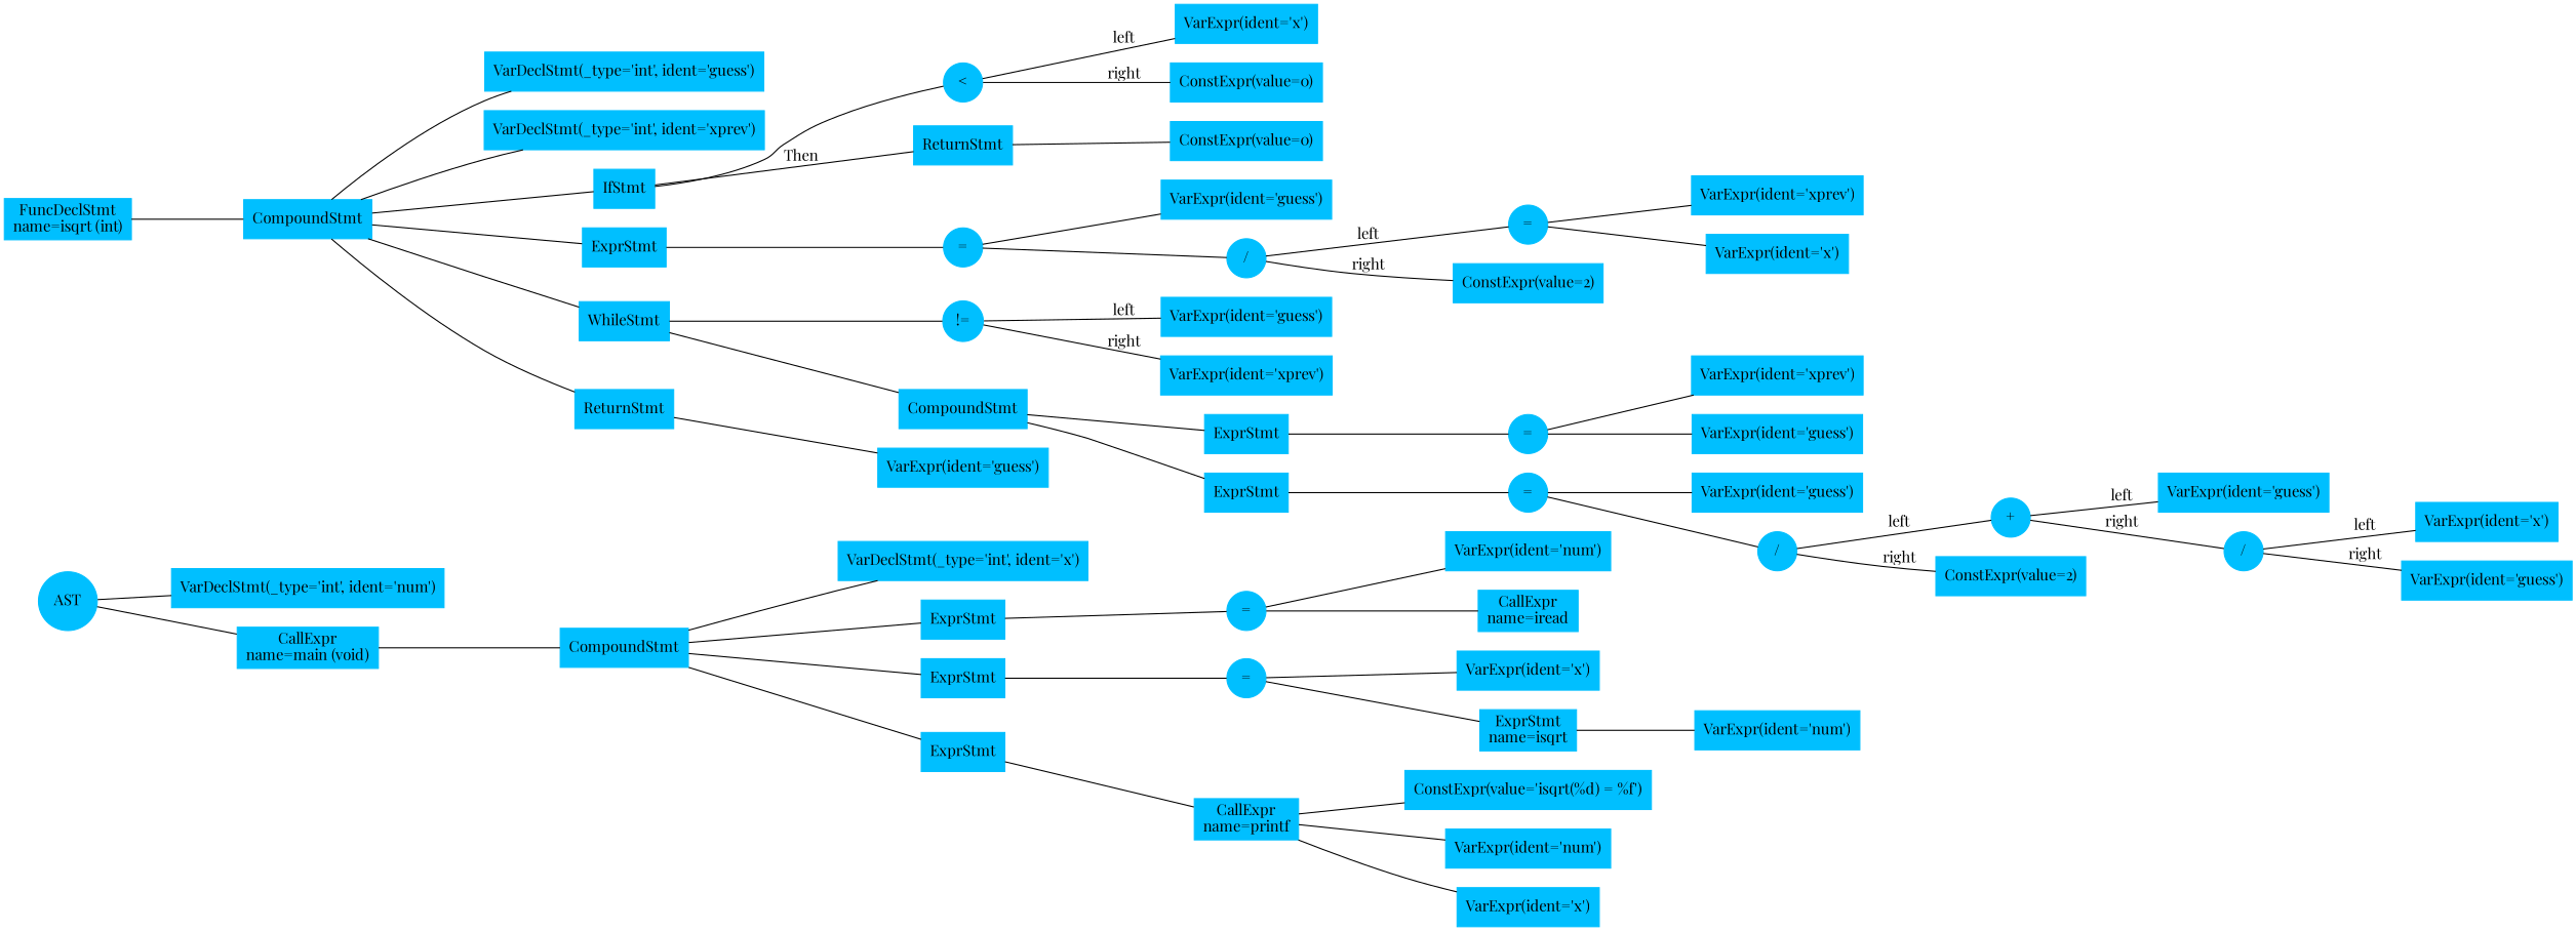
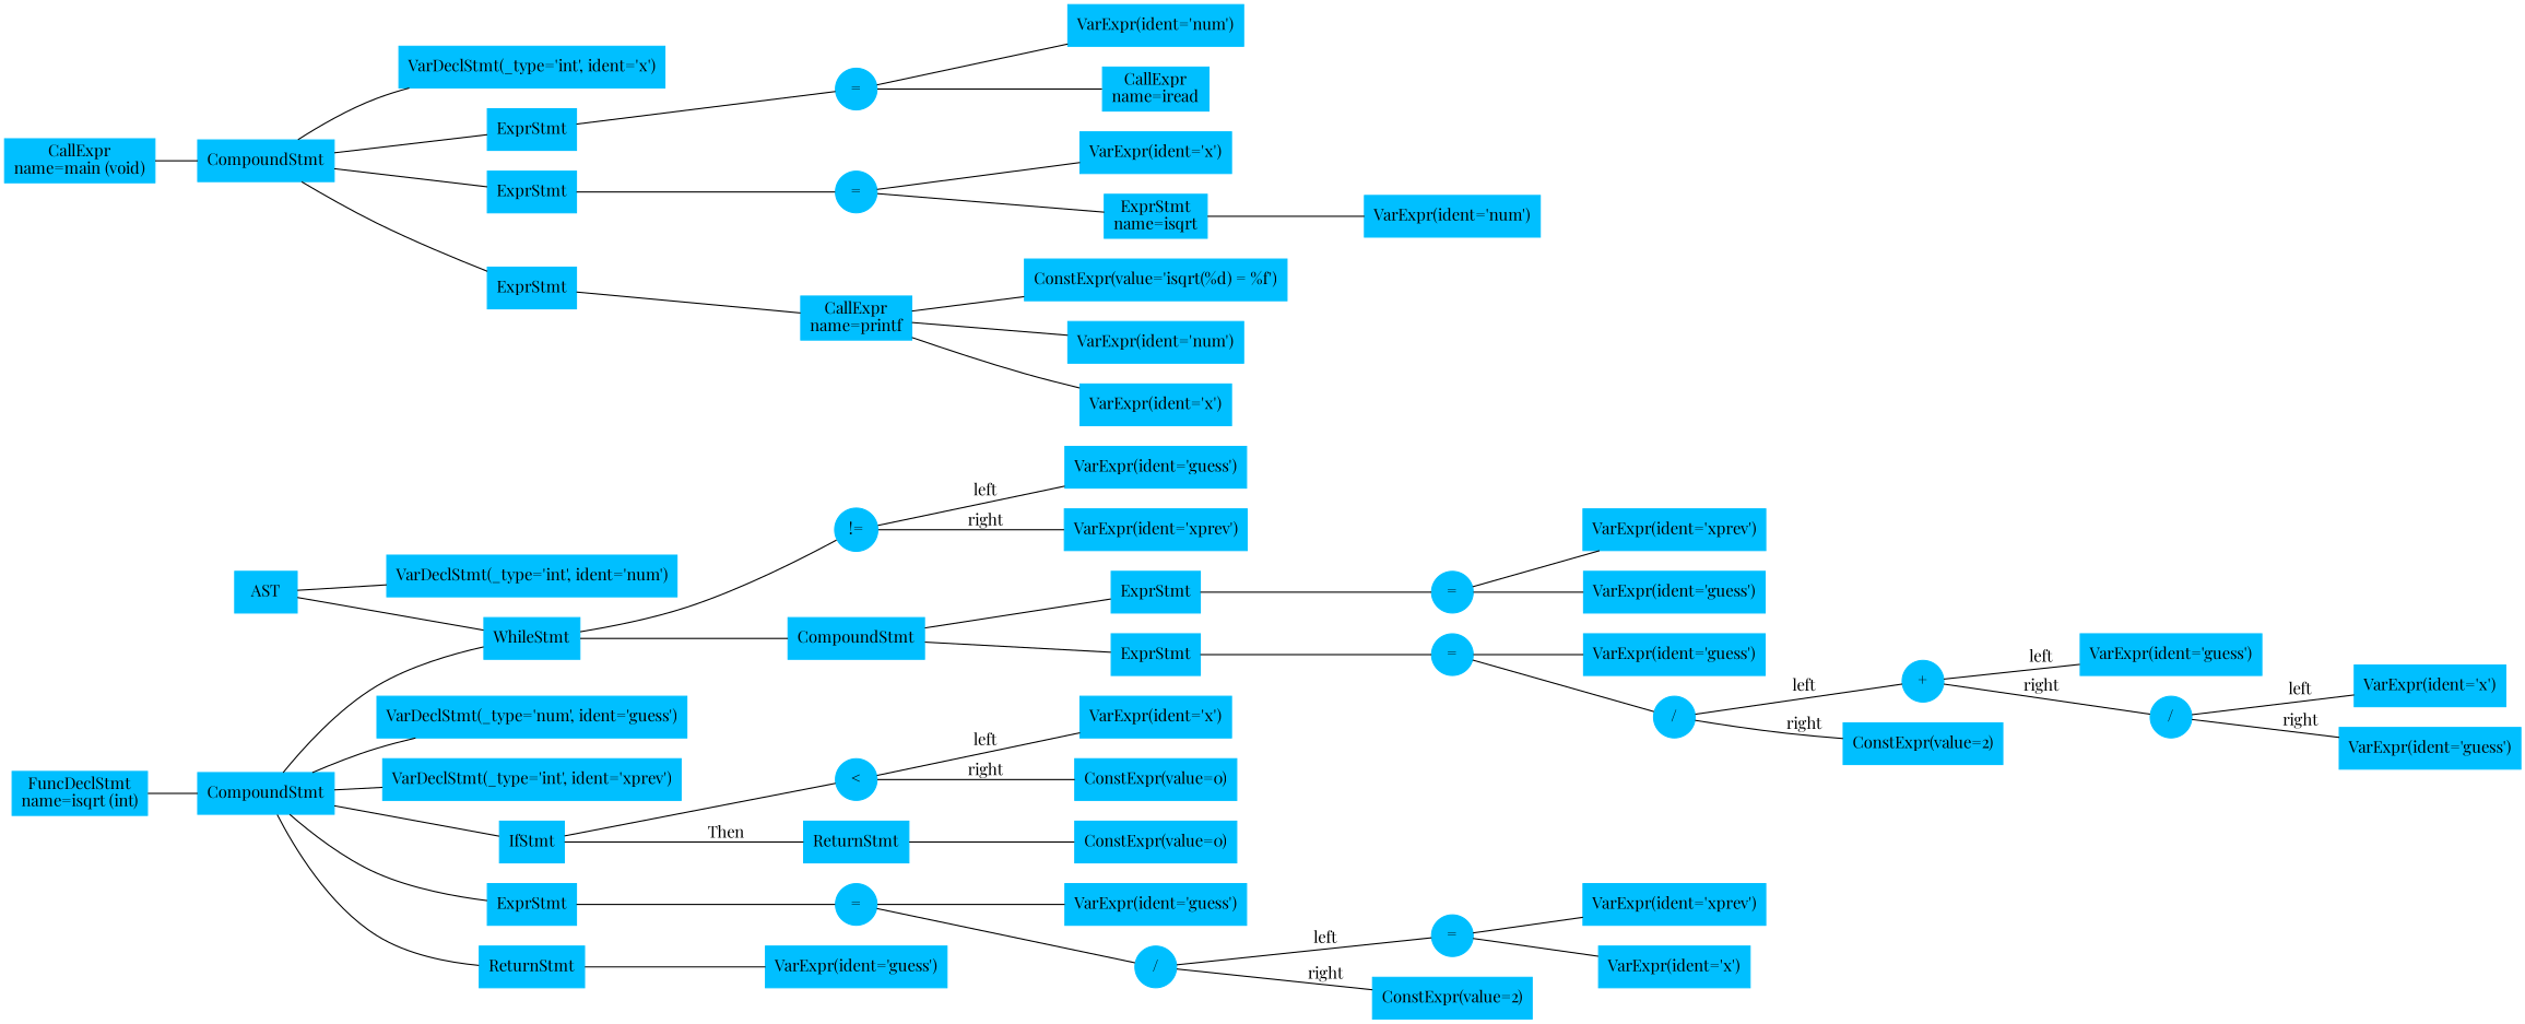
  digraph {
    fontname="Playfair Display"
    rankdir=LR
    node [color=deepskyblue fontname="Playfair Display" shape=box style=filled]
    edge [arrowhead=none fontname="Playfair Display"]
-   n1 [label=AST shape=circle]
+   n1 [label=AST]
    n2 [label="VarDeclStmt(_type='int', ident='num')"]
    n3 [label="CallExpr\nname=main (void)"]
    n4 [label="FuncDeclStmt\nname=isqrt (int)"]
    n5 [label=CompoundStmt]
    n6 [label=CompoundStmt]
-   n7 [label="VarDeclStmt(_type='int', ident='guess')"]
+   n7 [label="VarDeclStmt(_type='num', ident='guess')"]
    n8 [label="VarDeclStmt(_type='int', ident='xprev')"]
    n9 [label=IfStmt]
    n10 [label=ExprStmt]
    n11 [label=WhileStmt]
    n12 [label=ReturnStmt]
    n13 [label="<" shape=circle]
    n14 [label=ReturnStmt]
    n15 [label="=" shape=circle]
    n16 [label="!=" shape=circle]
    n17 [label=CompoundStmt]
    n18 [label="VarExpr(ident='guess')"]
    n19 [label="VarExpr(ident='x')"]
    n20 [label="ConstExpr(value=0)"]
    n21 [label="ConstExpr(value=0)"]
    n22 [label="VarExpr(ident='guess')"]
    n23 [label="/" shape=circle]
    n24 [label="=" shape=circle]
    n25 [label="ConstExpr(value=2)"]
    n26 [label="VarExpr(ident='xprev')"]
    n27 [label="VarExpr(ident='x')"]
    n28 [label="VarExpr(ident='guess')"]
    n29 [label="VarExpr(ident='xprev')"]
    n30 [label=ExprStmt]
    n31 [label=ExprStmt]
    n32 [label="=" shape=circle]
    n33 [label="=" shape=circle]
    n34 [label="VarExpr(ident='xprev')"]
    n35 [label="VarExpr(ident='guess')"]
    n36 [label="VarExpr(ident='guess')"]
    n37 [label="/" shape=circle]
    n38 [label="+" shape=circle]
    n39 [label="ConstExpr(value=2)"]
    n40 [label="VarExpr(ident='guess')"]
    n41 [label="/" shape=circle]
    n42 [label="VarExpr(ident='x')"]
    n43 [label="VarExpr(ident='guess')"]
    n44 [label="VarDeclStmt(_type='int', ident='x')"]
    n45 [label=ExprStmt]
    n46 [label=ExprStmt]
    n47 [label=ExprStmt]
    n48 [label="=" shape=circle]
    n49 [label="=" shape=circle]
    n50 [label="CallExpr\nname=printf"]
    n51 [label="VarExpr(ident='num')"]
    n52 [label="CallExpr\nname=iread"]
    n53 [label="VarExpr(ident='x')"]
    n54 [label="ExprStmt\nname=isqrt"]
    n55 [label="VarExpr(ident='num')"]
    n56 [label="ConstExpr(value='isqrt(%d) = %f')"]
    n57 [label="VarExpr(ident='num')"]
    n58 [label="VarExpr(ident='x')"]
    n1 -> n2
-   n1 -> n3
+   n1 -> n11
    n3 -> n6
    n4 -> n5
    n5 -> n7
    n5 -> n8
    n5 -> n9
    n5 -> n10
    n5 -> n11
    n5 -> n12
    n6 -> n44
    n6 -> n45
    n6 -> n46
    n6 -> n47
    n9 -> n13
    n9 -> n14 [label=Then]
    n10 -> n15
    n11 -> n16
    n11 -> n17
    n12 -> n18
    n13 -> n19 [label=left]
    n13 -> n20 [label=right]
    n14 -> n21
    n15 -> n22
    n15 -> n23
    n16 -> n28 [label=left]
    n16 -> n29 [label=right]
    n17 -> n30
    n17 -> n31
    n23 -> n24 [label=left]
    n23 -> n25 [label=right]
    n24 -> n26
    n24 -> n27
    n30 -> n32
    n31 -> n33
    n32 -> n34
    n32 -> n35
    n33 -> n36
    n33 -> n37
    n37 -> n38 [label=left]
    n37 -> n39 [label=right]
    n38 -> n40 [label=left]
    n38 -> n41 [label=right]
    n41 -> n42 [label=left]
    n41 -> n43 [label=right]
    n45 -> n48
    n46 -> n49
    n47 -> n50
    n48 -> n51
    n48 -> n52
    n49 -> n53
    n49 -> n54
    n50 -> n56
    n50 -> n57
    n50 -> n58
    n54 -> n55
  }
